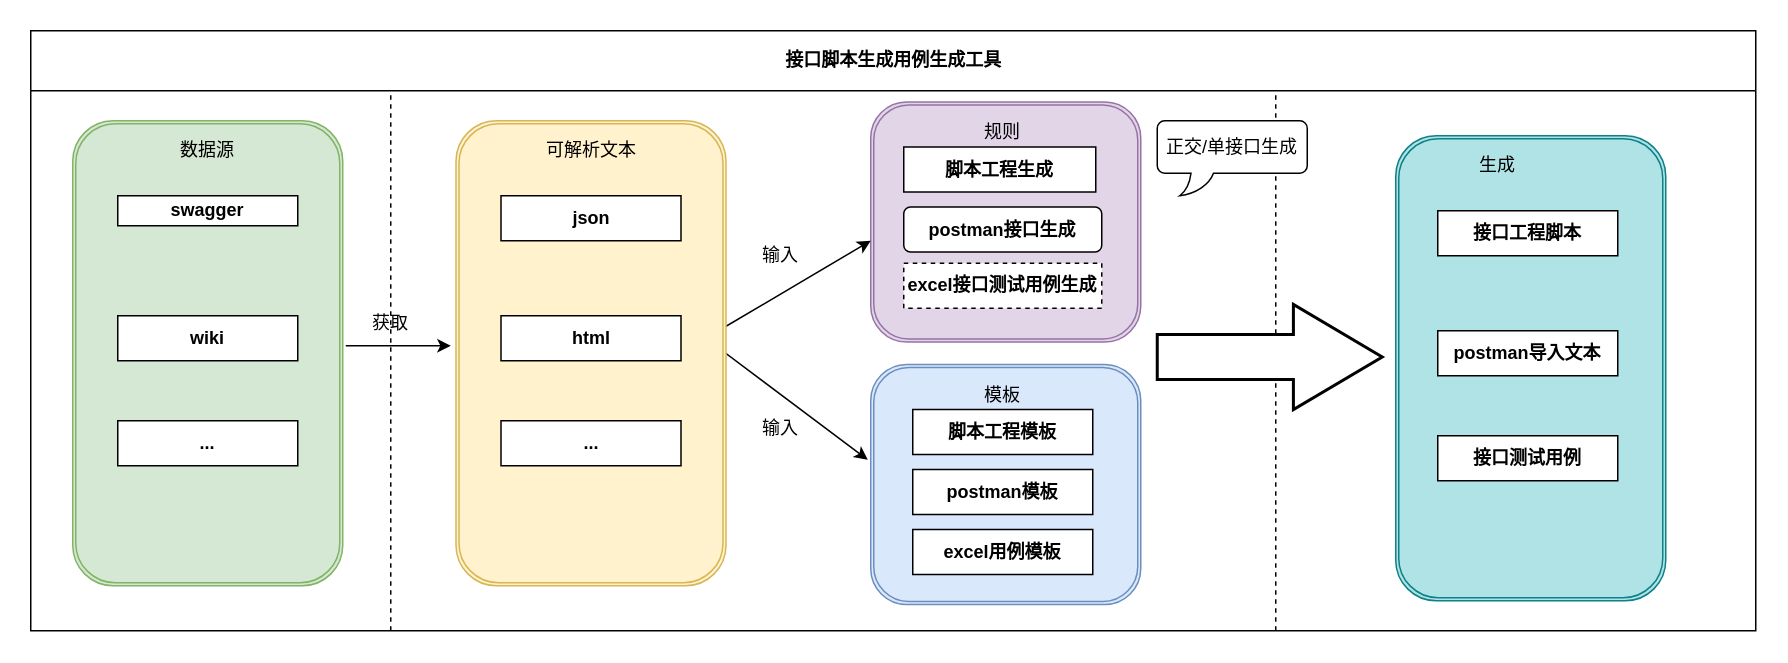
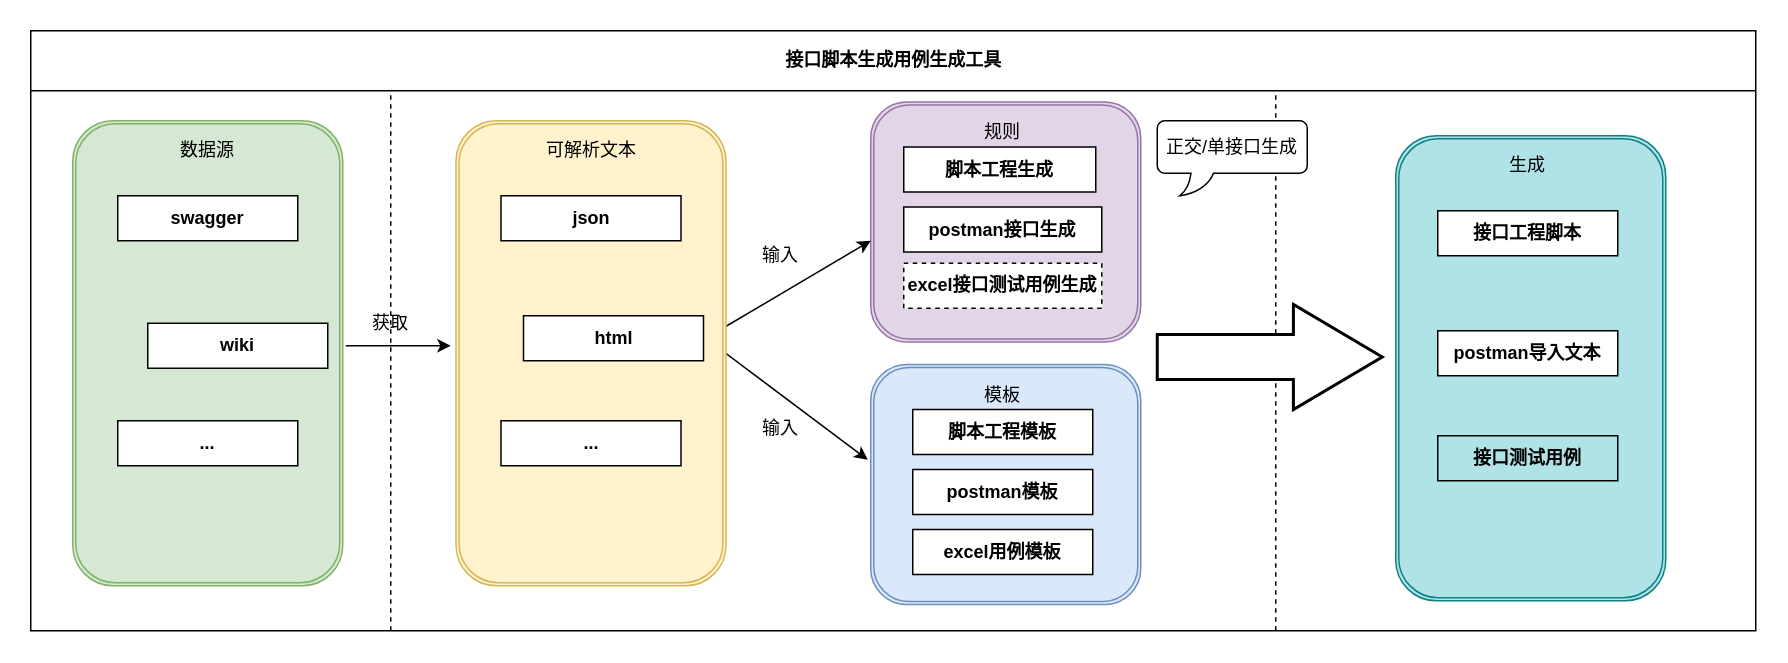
  <mxCell id="0" />
  <mxCell id="1" parent="0" />
  <mxCell id="2" value="接口脚本生成用例生成工具" style="swimlane;html=1;startSize=40;horizontal=1;containerType=tree;glass=0;" parent="1" vertex="1"><mxGeometry x="20" y="20" width="1150" height="400" as="geometry" /></mxCell>
  <mxCell id="3" value="" style="shape=ext;double=1;rounded=1;whiteSpace=wrap;html=1;fillColor=#d5e8d4;strokeColor=#82b366;" vertex="1" parent="2"><mxGeometry x="28" y="60" width="180" height="310" as="geometry" /></mxCell>
- <mxCell id="4" value="&lt;b&gt;swagger&lt;/b&gt;" style="rounded=0;whiteSpace=wrap;html=1;" vertex="1" parent="2"><mxGeometry x="58" y="110" width="120" height="20" as="geometry" /></mxCell>
- <mxCell id="5" value="&lt;font style=&quot;vertical-align: inherit&quot;&gt;&lt;font style=&quot;vertical-align: inherit&quot;&gt;&lt;font style=&quot;vertical-align: inherit&quot;&gt;&lt;font style=&quot;vertical-align: inherit&quot;&gt;&lt;b&gt;wiki&lt;/b&gt;&lt;/font&gt;&lt;/font&gt;&lt;/font&gt;&lt;/font&gt;" style="rounded=0;whiteSpace=wrap;html=1;" vertex="1" parent="2"><mxGeometry x="58" y="190" width="120" height="30" as="geometry" /></mxCell>
+ <mxCell id="4" value="&lt;b&gt;swagger&lt;/b&gt;" style="rounded=0;whiteSpace=wrap;html=1;" vertex="1" parent="2"><mxGeometry x="58" y="110" width="120" height="30" as="geometry" /></mxCell>
+ <mxCell id="5" value="&lt;font style=&quot;vertical-align: inherit&quot;&gt;&lt;font style=&quot;vertical-align: inherit&quot;&gt;&lt;font style=&quot;vertical-align: inherit&quot;&gt;&lt;font style=&quot;vertical-align: inherit&quot;&gt;&lt;b&gt;wiki&lt;/b&gt;&lt;/font&gt;&lt;/font&gt;&lt;/font&gt;&lt;/font&gt;" style="rounded=0;whiteSpace=wrap;html=1;" vertex="1" parent="2"><mxGeometry x="78" y="195" width="120" height="30" as="geometry" /></mxCell>
  <mxCell id="6" value="&lt;font style=&quot;vertical-align: inherit&quot;&gt;&lt;font style=&quot;vertical-align: inherit&quot;&gt;&lt;font style=&quot;vertical-align: inherit&quot;&gt;&lt;font style=&quot;vertical-align: inherit&quot;&gt;&lt;b&gt;...&lt;/b&gt;&lt;/font&gt;&lt;/font&gt;&lt;/font&gt;&lt;/font&gt;" style="rounded=0;whiteSpace=wrap;html=1;" vertex="1" parent="2"><mxGeometry x="58" y="260" width="120" height="30" as="geometry" /></mxCell>
  <mxCell id="7" value="&lt;font style=&quot;vertical-align: inherit&quot;&gt;&lt;font style=&quot;vertical-align: inherit&quot;&gt;数据源&lt;/font&gt;&lt;/font&gt;" style="text;html=1;strokeColor=none;fillColor=none;align=center;verticalAlign=middle;whiteSpace=wrap;rounded=0;" vertex="1" parent="2"><mxGeometry x="98" y="70" width="40" height="20" as="geometry" /></mxCell>
  <mxCell id="8" value="" style="shape=ext;double=1;rounded=1;whiteSpace=wrap;html=1;fillColor=#b0e3e6;strokeColor=#0e8088;" vertex="1" parent="2"><mxGeometry x="910" y="70" width="180" height="310" as="geometry" /></mxCell>
  <mxCell id="9" value="&lt;b&gt;接口工程脚本&lt;/b&gt;" style="rounded=0;whiteSpace=wrap;html=1;" vertex="1" parent="2"><mxGeometry x="938" y="120" width="120" height="30" as="geometry" /></mxCell>
  <mxCell id="10" value="&lt;font style=&quot;vertical-align: inherit&quot;&gt;&lt;font style=&quot;vertical-align: inherit&quot;&gt;&lt;font style=&quot;vertical-align: inherit&quot;&gt;&lt;font style=&quot;vertical-align: inherit&quot;&gt;&lt;b&gt;postman导入文本&lt;/b&gt;&lt;/font&gt;&lt;/font&gt;&lt;/font&gt;&lt;/font&gt;" style="rounded=0;whiteSpace=wrap;html=1;" vertex="1" parent="2"><mxGeometry x="938" y="200" width="120" height="30" as="geometry" /></mxCell>
- <mxCell id="11" value="&lt;font style=&quot;vertical-align: inherit&quot;&gt;&lt;font style=&quot;vertical-align: inherit&quot;&gt;&lt;font style=&quot;vertical-align: inherit&quot;&gt;&lt;font style=&quot;vertical-align: inherit&quot;&gt;&lt;b&gt;接口测试用例&lt;/b&gt;&lt;/font&gt;&lt;/font&gt;&lt;/font&gt;&lt;/font&gt;" style="rounded=0;whiteSpace=wrap;html=1;" vertex="1" parent="2"><mxGeometry x="938" y="270" width="120" height="30" as="geometry" /></mxCell>
- <mxCell id="12" value="&lt;font style=&quot;vertical-align: inherit&quot;&gt;&lt;font style=&quot;vertical-align: inherit&quot;&gt;生成&lt;/font&gt;&lt;/font&gt;" style="text;html=1;strokeColor=none;fillColor=none;align=center;verticalAlign=middle;whiteSpace=wrap;rounded=0;" vertex="1" parent="2"><mxGeometry x="958" y="80" width="40" height="20" as="geometry" /></mxCell>
+ <mxCell id="11" value="&lt;font style=&quot;vertical-align: inherit&quot;&gt;&lt;font style=&quot;vertical-align: inherit&quot;&gt;&lt;font style=&quot;vertical-align: inherit&quot;&gt;&lt;font style=&quot;vertical-align: inherit&quot;&gt;&lt;b&gt;接口测试用例&lt;/b&gt;&lt;/font&gt;&lt;/font&gt;&lt;/font&gt;&lt;/font&gt;" style="rounded=0;whiteSpace=wrap;html=1;fillColor=#b0e3e6;" vertex="1" parent="2"><mxGeometry x="938" y="270" width="120" height="30" as="geometry" /></mxCell>
+ <mxCell id="12" value="&lt;font style=&quot;vertical-align: inherit&quot;&gt;&lt;font style=&quot;vertical-align: inherit&quot;&gt;生成&lt;/font&gt;&lt;/font&gt;" style="text;html=1;strokeColor=none;fillColor=none;align=center;verticalAlign=middle;whiteSpace=wrap;rounded=0;" vertex="1" parent="2"><mxGeometry x="978" y="80" width="40" height="20" as="geometry" /></mxCell>
  <mxCell id="13" value="" style="shape=ext;double=1;rounded=1;whiteSpace=wrap;html=1;fillColor=#dae8fc;strokeColor=#6c8ebf;" vertex="1" parent="2"><mxGeometry x="560" y="222.5" width="180" height="160" as="geometry" /></mxCell>
  <mxCell id="14" value="&lt;b&gt;脚本工程模板&lt;/b&gt;" style="rounded=0;whiteSpace=wrap;html=1;" vertex="1" parent="2"><mxGeometry x="588" y="252.5" width="120" height="30" as="geometry" /></mxCell>
  <mxCell id="15" value="&lt;font style=&quot;vertical-align: inherit&quot;&gt;&lt;font style=&quot;vertical-align: inherit&quot;&gt;&lt;font style=&quot;vertical-align: inherit&quot;&gt;&lt;font style=&quot;vertical-align: inherit&quot;&gt;&lt;b&gt;postman模板&lt;/b&gt;&lt;/font&gt;&lt;/font&gt;&lt;/font&gt;&lt;/font&gt;" style="rounded=0;whiteSpace=wrap;html=1;" vertex="1" parent="2"><mxGeometry x="588" y="292.5" width="120" height="30" as="geometry" /></mxCell>
  <mxCell id="16" value="&lt;font style=&quot;vertical-align: inherit&quot;&gt;&lt;font style=&quot;vertical-align: inherit&quot;&gt;&lt;font style=&quot;vertical-align: inherit&quot;&gt;&lt;font style=&quot;vertical-align: inherit&quot;&gt;&lt;b&gt;excel用例模板&lt;/b&gt;&lt;/font&gt;&lt;/font&gt;&lt;/font&gt;&lt;/font&gt;" style="rounded=0;whiteSpace=wrap;html=1;" vertex="1" parent="2"><mxGeometry x="588" y="332.5" width="120" height="30" as="geometry" /></mxCell>
  <mxCell id="17" value="&lt;font style=&quot;vertical-align: inherit&quot;&gt;&lt;font style=&quot;vertical-align: inherit&quot;&gt;模板&lt;/font&gt;&lt;/font&gt;" style="text;html=1;strokeColor=none;fillColor=none;align=center;verticalAlign=middle;whiteSpace=wrap;rounded=0;" vertex="1" parent="2"><mxGeometry x="619" y="232.5" width="58" height="20" as="geometry" /></mxCell>
  <mxCell id="18" value="" style="shape=ext;double=1;rounded=1;whiteSpace=wrap;html=1;fillColor=#e1d5e7;strokeColor=#9673a6;" vertex="1" parent="2"><mxGeometry x="560" y="47.5" width="180" height="160" as="geometry" /></mxCell>
  <mxCell id="19" value="&lt;b&gt;脚本工程生成&lt;/b&gt;" style="rounded=0;whiteSpace=wrap;html=1;" vertex="1" parent="2"><mxGeometry x="582" y="77.5" width="128" height="30" as="geometry" /></mxCell>
- <mxCell id="20" value="&lt;font style=&quot;vertical-align: inherit&quot;&gt;&lt;font style=&quot;vertical-align: inherit&quot;&gt;&lt;font style=&quot;vertical-align: inherit&quot;&gt;&lt;font style=&quot;vertical-align: inherit&quot;&gt;&lt;b&gt;postman接口生成&lt;/b&gt;&lt;/font&gt;&lt;/font&gt;&lt;/font&gt;&lt;/font&gt;" style="whiteSpace=wrap;html=1;rounded=1;" vertex="1" parent="2"><mxGeometry x="582" y="117.5" width="132" height="30" as="geometry" /></mxCell>
+ <mxCell id="20" value="&lt;font style=&quot;vertical-align: inherit&quot;&gt;&lt;font style=&quot;vertical-align: inherit&quot;&gt;&lt;font style=&quot;vertical-align: inherit&quot;&gt;&lt;font style=&quot;vertical-align: inherit&quot;&gt;&lt;b&gt;postman接口生成&lt;/b&gt;&lt;/font&gt;&lt;/font&gt;&lt;/font&gt;&lt;/font&gt;" style="rounded=0;whiteSpace=wrap;html=1;" vertex="1" parent="2"><mxGeometry x="582" y="117.5" width="132" height="30" as="geometry" /></mxCell>
  <mxCell id="21" value="&lt;font style=&quot;vertical-align: inherit&quot;&gt;&lt;font style=&quot;vertical-align: inherit&quot;&gt;&lt;font style=&quot;vertical-align: inherit&quot;&gt;&lt;font style=&quot;vertical-align: inherit&quot;&gt;&lt;b&gt;excel接口测试用例生成&lt;/b&gt;&lt;/font&gt;&lt;/font&gt;&lt;/font&gt;&lt;/font&gt;" style="rounded=0;whiteSpace=wrap;html=1;dashed=1;" vertex="1" parent="2"><mxGeometry x="582" y="155" width="132" height="30" as="geometry" /></mxCell>
  <mxCell id="22" value="&lt;font style=&quot;vertical-align: inherit&quot;&gt;&lt;font style=&quot;vertical-align: inherit&quot;&gt;规则&lt;/font&gt;&lt;/font&gt;" style="text;html=1;strokeColor=none;fillColor=none;align=center;verticalAlign=middle;whiteSpace=wrap;rounded=0;" vertex="1" parent="2"><mxGeometry x="619" y="57.5" width="58" height="20" as="geometry" /></mxCell>
  <mxCell id="23" value="" style="endArrow=classic;html=1;" edge="1" parent="2"><mxGeometry width="50" height="50" relative="1" as="geometry"><mxPoint x="450" y="205" as="sourcePoint" /><mxPoint x="560" y="140" as="targetPoint" /></mxGeometry></mxCell>
  <mxCell id="24" value="" style="endArrow=classic;html=1;entryX=-0.011;entryY=0.397;entryDx=0;entryDy=0;entryPerimeter=0;" edge="1" parent="2" target="13"><mxGeometry width="50" height="50" relative="1" as="geometry"><mxPoint x="450" y="205" as="sourcePoint" /><mxPoint x="550" y="270" as="targetPoint" /></mxGeometry></mxCell>
  <mxCell id="25" value="输入" style="text;html=1;strokeColor=none;fillColor=none;align=center;verticalAlign=middle;whiteSpace=wrap;rounded=0;" vertex="1" parent="2"><mxGeometry x="480" y="140" width="40" height="20" as="geometry" /></mxCell>
  <mxCell id="26" value="输入" style="text;html=1;strokeColor=none;fillColor=none;align=center;verticalAlign=middle;whiteSpace=wrap;rounded=0;" vertex="1" parent="2"><mxGeometry x="480" y="255" width="40" height="20" as="geometry" /></mxCell>
  <mxCell id="27" value="获取" style="text;html=1;strokeColor=none;fillColor=none;align=center;verticalAlign=middle;whiteSpace=wrap;rounded=0;" vertex="1" parent="2"><mxGeometry x="220" y="185" width="40" height="20" as="geometry" /></mxCell>
  <mxCell id="28" value="" style="endArrow=none;dashed=1;html=1;" edge="1" parent="2"><mxGeometry width="50" height="50" relative="1" as="geometry"><mxPoint x="240" y="400" as="sourcePoint" /><mxPoint x="240" y="41" as="targetPoint" /></mxGeometry></mxCell>
  <mxCell id="29" value="" style="endArrow=classic;html=1;" edge="1" parent="2"><mxGeometry width="50" height="50" relative="1" as="geometry"><mxPoint x="210" y="210" as="sourcePoint" /><mxPoint x="280" y="210" as="targetPoint" /></mxGeometry></mxCell>
  <mxCell id="30" value="" style="shape=ext;double=1;rounded=1;whiteSpace=wrap;html=1;fillColor=#fff2cc;strokeColor=#d6b656;" vertex="1" parent="2"><mxGeometry x="283.5" y="60" width="180" height="310" as="geometry" /></mxCell>
  <mxCell id="31" value="&lt;b&gt;json&lt;/b&gt;" style="rounded=0;whiteSpace=wrap;html=1;" vertex="1" parent="2"><mxGeometry x="313.5" y="110" width="120" height="30" as="geometry" /></mxCell>
- <mxCell id="32" value="&lt;font style=&quot;vertical-align: inherit&quot;&gt;&lt;font style=&quot;vertical-align: inherit&quot;&gt;&lt;font style=&quot;vertical-align: inherit&quot;&gt;&lt;font style=&quot;vertical-align: inherit&quot;&gt;&lt;b&gt;html&lt;/b&gt;&lt;/font&gt;&lt;/font&gt;&lt;/font&gt;&lt;/font&gt;" style="rounded=0;whiteSpace=wrap;html=1;" vertex="1" parent="2"><mxGeometry x="313.5" y="190" width="120" height="30" as="geometry" /></mxCell>
+ <mxCell id="32" value="&lt;font style=&quot;vertical-align: inherit&quot;&gt;&lt;font style=&quot;vertical-align: inherit&quot;&gt;&lt;font style=&quot;vertical-align: inherit&quot;&gt;&lt;font style=&quot;vertical-align: inherit&quot;&gt;&lt;b&gt;html&lt;/b&gt;&lt;/font&gt;&lt;/font&gt;&lt;/font&gt;&lt;/font&gt;" style="rounded=0;whiteSpace=wrap;html=1;" vertex="1" parent="2"><mxGeometry x="328.5" y="190" width="120" height="30" as="geometry" /></mxCell>
  <mxCell id="33" value="&lt;font style=&quot;vertical-align: inherit&quot;&gt;&lt;font style=&quot;vertical-align: inherit&quot;&gt;&lt;font style=&quot;vertical-align: inherit&quot;&gt;&lt;font style=&quot;vertical-align: inherit&quot;&gt;&lt;b&gt;...&lt;/b&gt;&lt;/font&gt;&lt;/font&gt;&lt;/font&gt;&lt;/font&gt;" style="rounded=0;whiteSpace=wrap;html=1;" vertex="1" parent="2"><mxGeometry x="313.5" y="260" width="120" height="30" as="geometry" /></mxCell>
  <mxCell id="34" value="&lt;font style=&quot;vertical-align: inherit&quot;&gt;&lt;font style=&quot;vertical-align: inherit&quot;&gt;可解析文本&lt;/font&gt;&lt;/font&gt;" style="text;html=1;strokeColor=none;fillColor=none;align=center;verticalAlign=middle;whiteSpace=wrap;rounded=0;" vertex="1" parent="2"><mxGeometry x="342" y="70" width="63.5" height="20" as="geometry" /></mxCell>
  <mxCell id="35" value="" style="endArrow=none;dashed=1;html=1;" edge="1" parent="2"><mxGeometry width="50" height="50" relative="1" as="geometry"><mxPoint x="830" y="400" as="sourcePoint" /><mxPoint x="830" y="41" as="targetPoint" /></mxGeometry></mxCell>
  <mxCell id="36" value="" style="shape=mxgraph.arrows.arrow_right;html=1;verticalLabelPosition=bottom;verticalAlign=top;strokeWidth=2;strokeColor=#000000;" vertex="1" parent="2"><mxGeometry x="751" y="182.5" width="150" height="70" as="geometry" /></mxCell>
  <mxCell id="37" value="正交/单接口生成" style="whiteSpace=wrap;html=1;shape=mxgraph.basic.roundRectCallout;dx=30;dy=15;size=5;boundedLbl=1;" vertex="1" parent="2"><mxGeometry x="751" y="60" width="100" height="50" as="geometry" /></mxCell>
